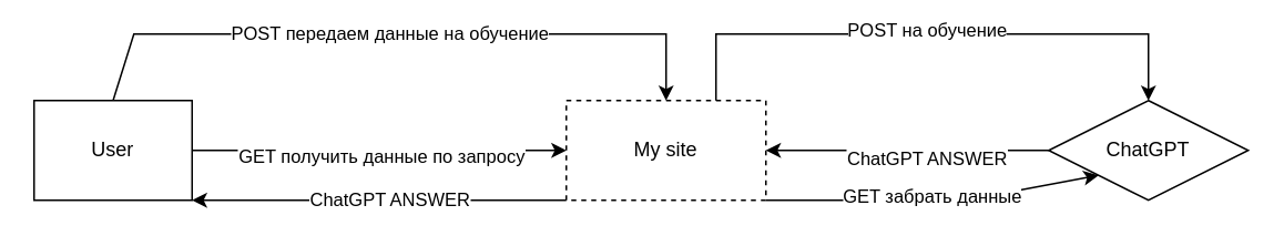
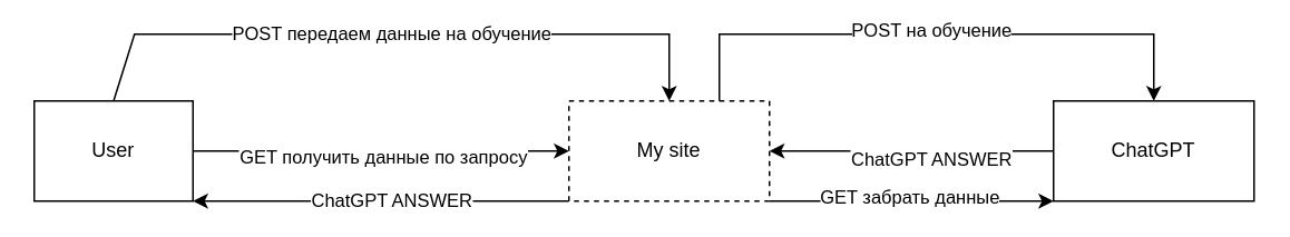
  <mxCell id="0" />
  <mxCell id="1" parent="0" />
  <mxCell id="2" value="My site" style="rounded=0;whiteSpace=wrap;html=1;dashed=1;" vertex="1" parent="1"><mxGeometry x="340" y="60" width="120" height="60" as="geometry" /></mxCell>
  <mxCell id="3" style="edgeStyle=orthogonalEdgeStyle;rounded=0;orthogonalLoop=1;jettySize=auto;html=1;entryX=1;entryY=0.5;entryDx=0;entryDy=0;" edge="1" parent="1" source="5" target="2"><mxGeometry relative="1" as="geometry" /></mxCell>
  <mxCell id="4" value="ChatGPT ANSWER" style="edgeLabel;html=1;align=center;verticalAlign=middle;resizable=0;points=[];" vertex="1" connectable="0" parent="3"><mxGeometry x="-0.129" y="4" relative="1" as="geometry"><mxPoint as="offset" /></mxGeometry></mxCell>
- <mxCell id="5" value="ChatGPT" style="rhombus;whiteSpace=wrap;html=1;" vertex="1" parent="1"><mxGeometry x="630" y="60" width="120" height="60" as="geometry" /></mxCell>
+ <mxCell id="5" value="ChatGPT" style="rounded=0;whiteSpace=wrap;html=1;" vertex="1" parent="1"><mxGeometry x="630" y="60" width="120" height="60" as="geometry" /></mxCell>
  <mxCell id="6" style="edgeStyle=orthogonalEdgeStyle;rounded=0;orthogonalLoop=1;jettySize=auto;html=1;entryX=0;entryY=0.5;entryDx=0;entryDy=0;" edge="1" parent="1" source="8" target="2"><mxGeometry relative="1" as="geometry" /></mxCell>
  <mxCell id="7" value="GET получить данные по запросу" style="edgeLabel;html=1;align=center;verticalAlign=middle;resizable=0;points=[];" vertex="1" connectable="0" parent="6"><mxGeometry y="-3" relative="1" as="geometry"><mxPoint as="offset" /></mxGeometry></mxCell>
  <mxCell id="8" value="User" style="rounded=0;whiteSpace=wrap;html=1;" vertex="1" parent="1"><mxGeometry x="20" y="60" width="95" height="60" as="geometry" /></mxCell>
  <mxCell id="9" value="POST передаем данные на обучение" style="endArrow=classic;html=1;rounded=0;exitX=0.5;exitY=0;exitDx=0;exitDy=0;entryX=0.5;entryY=0;entryDx=0;entryDy=0;" edge="1" parent="1" source="8" target="2"><mxGeometry x="-0.026" width="50" height="50" relative="1" as="geometry"><mxPoint x="670" y="380" as="sourcePoint" /><mxPoint x="720" y="330" as="targetPoint" /><Array as="points"><mxPoint x="80" y="20" /><mxPoint x="160" y="20" /><mxPoint x="280" y="20" /><mxPoint x="340" y="20" /><mxPoint x="400" y="20" /></Array><mxPoint as="offset" /></mxGeometry></mxCell>
  <mxCell id="10" value="ChatGPT ANSWER" style="endArrow=classic;html=1;rounded=0;entryX=1;entryY=1;entryDx=0;entryDy=0;exitX=0;exitY=1;exitDx=0;exitDy=0;" edge="1" parent="1" source="2" target="8"><mxGeometry x="-0.059" width="50" height="50" relative="1" as="geometry"><mxPoint x="670" y="380" as="sourcePoint" /><mxPoint x="720" y="330" as="targetPoint" /><Array as="points"><mxPoint x="340" y="120" /><mxPoint x="290" y="120" /></Array><mxPoint as="offset" /></mxGeometry></mxCell>
  <mxCell id="11" value="" style="endArrow=classic;html=1;rounded=0;exitX=1;exitY=1;exitDx=0;exitDy=0;entryX=0;entryY=1;entryDx=0;entryDy=0;" edge="1" parent="1" source="2" target="5"><mxGeometry width="50" height="50" relative="1" as="geometry"><mxPoint x="430" y="60" as="sourcePoint" /><mxPoint x="710" y="20" as="targetPoint" /><Array as="points"><mxPoint x="500" y="120" /><mxPoint x="580" y="120" /></Array></mxGeometry></mxCell>
  <mxCell id="12" value="GET забрать данные" style="edgeLabel;html=1;align=center;verticalAlign=middle;resizable=0;points=[];" vertex="1" connectable="0" parent="11"><mxGeometry x="-0.018" y="3" relative="1" as="geometry"><mxPoint as="offset" /></mxGeometry></mxCell>
  <mxCell id="13" value="" style="endArrow=classic;html=1;rounded=0;exitX=0.75;exitY=0;exitDx=0;exitDy=0;entryX=0.5;entryY=0;entryDx=0;entryDy=0;" edge="1" parent="1" source="2" target="5"><mxGeometry width="50" height="50" relative="1" as="geometry"><mxPoint x="670" y="280" as="sourcePoint" /><mxPoint x="720" y="230" as="targetPoint" /><Array as="points"><mxPoint x="430" y="20" /><mxPoint x="590" y="20" /><mxPoint x="690" y="20" /></Array></mxGeometry></mxCell>
  <mxCell id="14" value="POST на обучение" style="edgeLabel;html=1;align=center;verticalAlign=middle;resizable=0;points=[];" vertex="1" connectable="0" parent="13"><mxGeometry x="-0.024" y="3" relative="1" as="geometry"><mxPoint as="offset" /></mxGeometry></mxCell>
